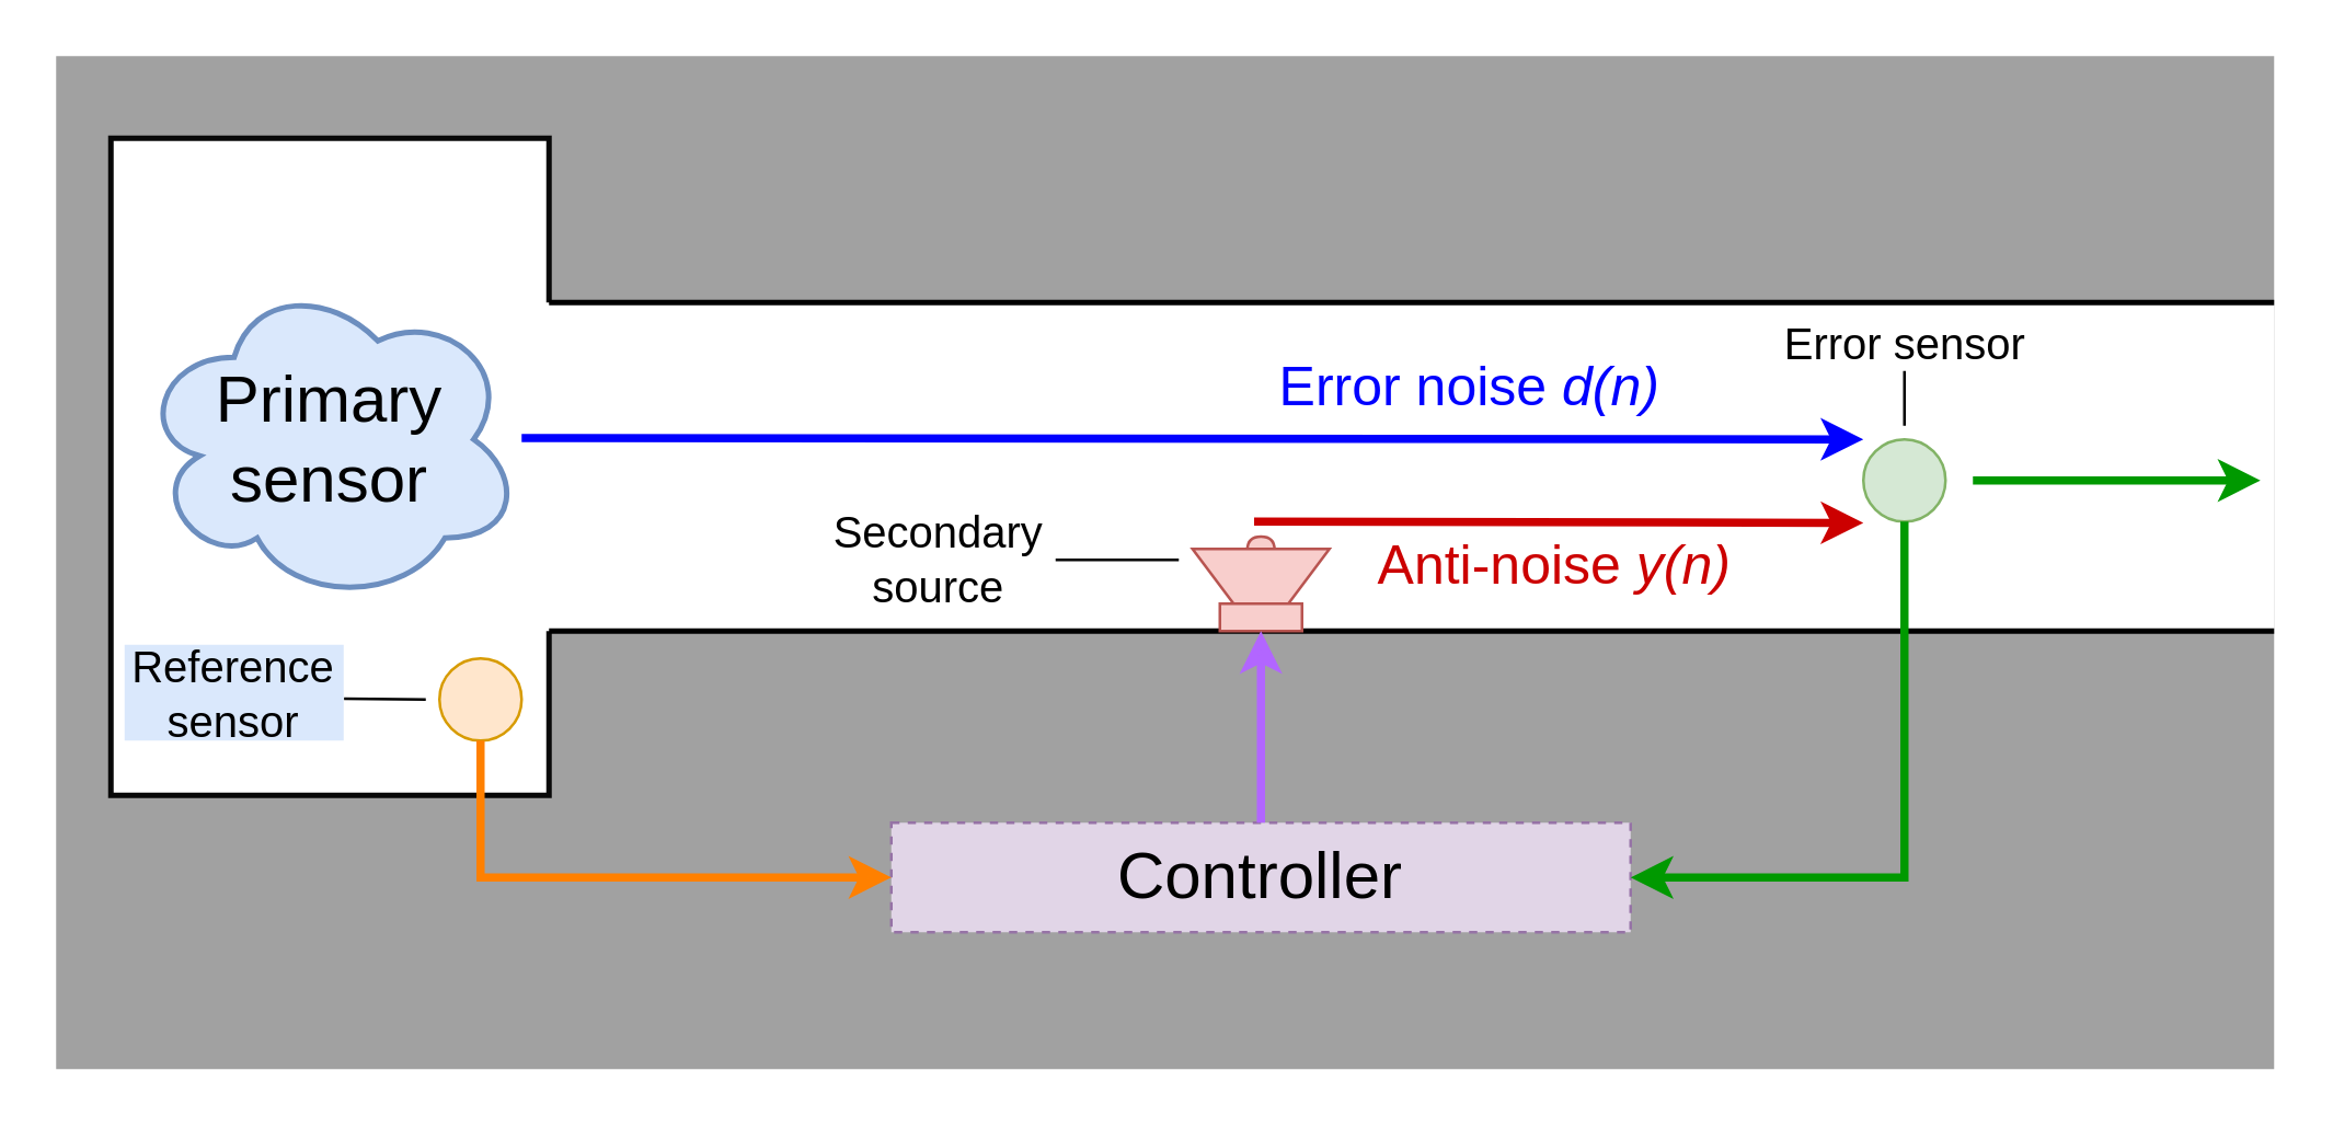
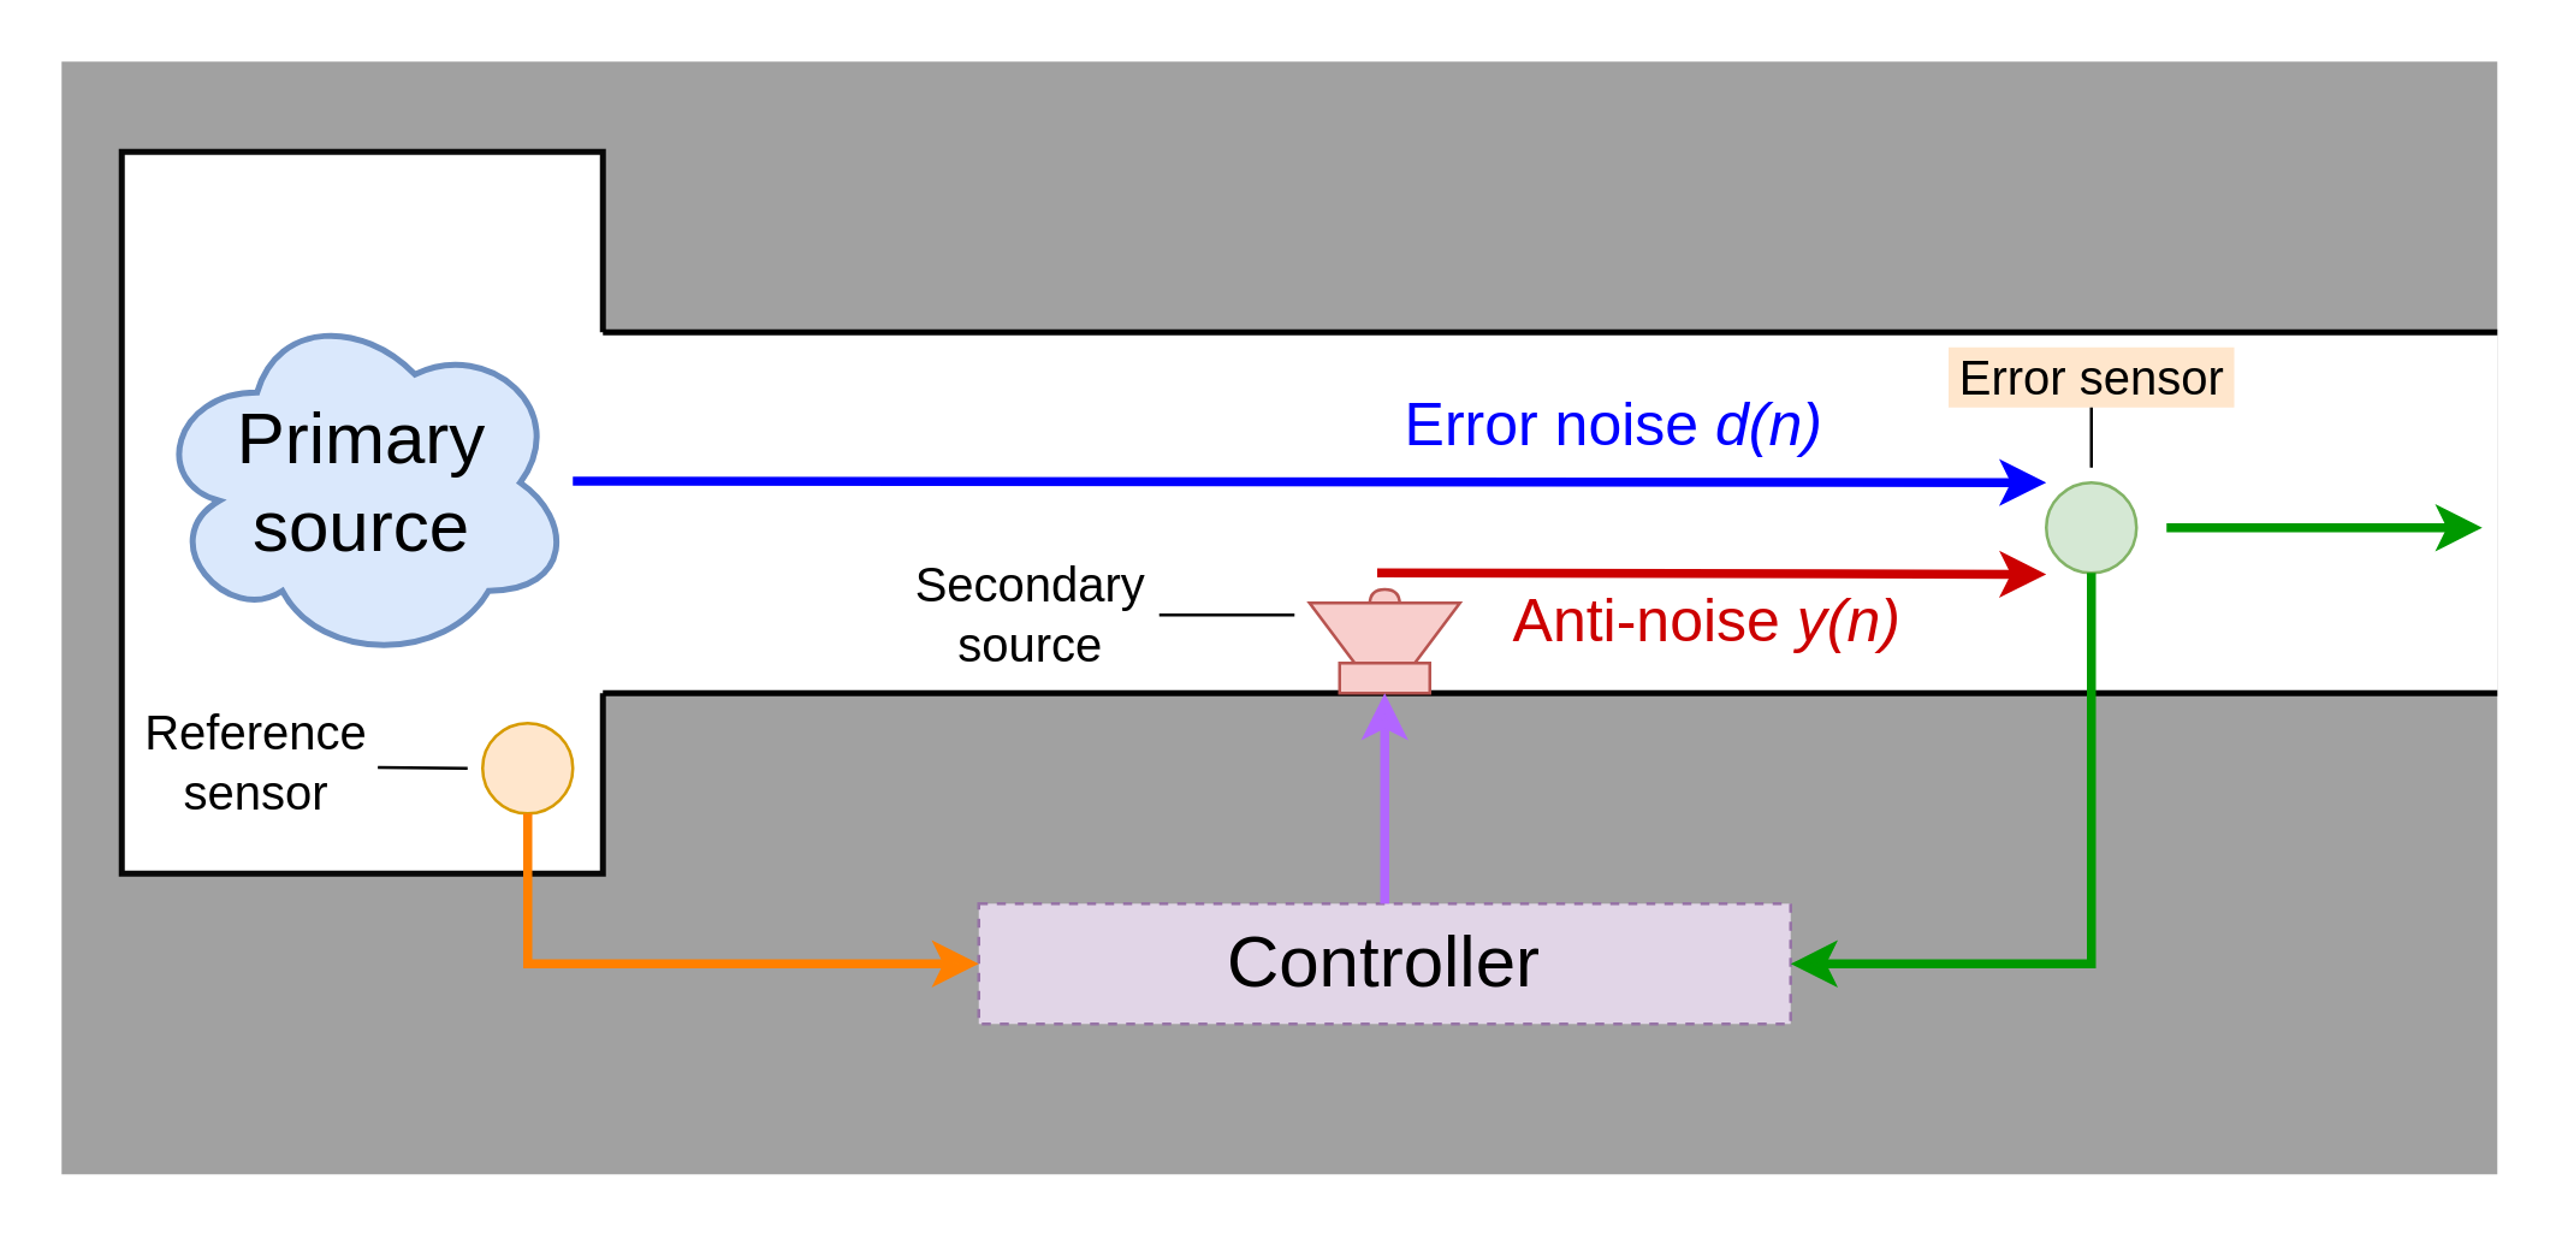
  <mxCell id="0" />
  <mxCell id="1" parent="0" />
  <mxCell id="2" value="" style="rounded=0;whiteSpace=wrap;html=1;strokeWidth=2;fillColor=#A1A1A1;strokeColor=none;" parent="1" vertex="1"><mxGeometry x="20" y="20" width="810" height="370" as="geometry" /></mxCell>
  <mxCell id="3" value="" style="rounded=0;whiteSpace=wrap;html=1;fillColor=#FFFFFF;strokeWidth=2;strokeColor=#080808;" parent="1" vertex="1"><mxGeometry x="40" y="50" width="160" height="240" as="geometry" /></mxCell>
  <mxCell id="4" value="" style="rounded=0;whiteSpace=wrap;html=1;strokeColor=none;fillColor=#FFFFFF;" parent="1" vertex="1"><mxGeometry x="190" y="110" width="640" height="120" as="geometry" /></mxCell>
  <mxCell id="5" value="" style="endArrow=none;html=1;rounded=0;strokeWidth=2;entryX=1;entryY=0;entryDx=0;entryDy=0;" parent="1" edge="1" target="4"><mxGeometry width="50" height="50" relative="1" as="geometry"><mxPoint x="200" y="110" as="sourcePoint" /><mxPoint x="760" y="110" as="targetPoint" /></mxGeometry></mxCell>
  <mxCell id="6" value="" style="endArrow=none;html=1;rounded=0;strokeWidth=2;entryX=1;entryY=1;entryDx=0;entryDy=0;" parent="1" edge="1" target="4"><mxGeometry width="50" height="50" relative="1" as="geometry"><mxPoint x="200" y="230" as="sourcePoint" /><mxPoint x="760" y="230" as="targetPoint" /></mxGeometry></mxCell>
- <mxCell id="7" value="&lt;font style=&quot;font-size: 24px;&quot;&gt;Primary sensor&lt;/font&gt;" style="ellipse;shape=cloud;whiteSpace=wrap;html=1;strokeColor=#6c8ebf;strokeWidth=2;fillColor=#dae8fc;" parent="1" vertex="1"><mxGeometry x="50" y="100" width="140" height="120" as="geometry" /></mxCell>
+ <mxCell id="7" value="&lt;font style=&quot;font-size: 24px;&quot;&gt;Primary source&lt;/font&gt;" style="ellipse;shape=cloud;whiteSpace=wrap;html=1;strokeColor=#6c8ebf;strokeWidth=2;fillColor=#dae8fc;" parent="1" vertex="1"><mxGeometry x="50" y="100" width="140" height="120" as="geometry" /></mxCell>
  <mxCell id="8" value="" style="ellipse;whiteSpace=wrap;html=1;aspect=fixed;strokeColor=#d79b00;strokeWidth=1;fontSize=24;fillColor=#ffe6cc;" parent="1" vertex="1"><mxGeometry x="160" y="240" width="30" height="30" as="geometry" /></mxCell>
  <mxCell id="9" value="" style="ellipse;whiteSpace=wrap;html=1;aspect=fixed;strokeColor=#82b366;strokeWidth=1;fontSize=24;fillColor=#d5e8d4;" parent="1" vertex="1"><mxGeometry x="680" y="160" width="30" height="30" as="geometry" /></mxCell>
  <mxCell id="10" value="" style="shape=or;whiteSpace=wrap;html=1;strokeColor=#b85450;strokeWidth=1;fontSize=24;fillColor=#f8cecc;rotation=-90;" parent="1" vertex="1"><mxGeometry x="457.5" y="193" width="5" height="10" as="geometry" /></mxCell>
  <mxCell id="11" value="" style="shape=trapezoid;perimeter=trapezoidPerimeter;whiteSpace=wrap;html=1;fixedSize=1;strokeColor=#b85450;strokeWidth=1;fontSize=24;fillColor=#f8cecc;rotation=-180;size=15;" parent="1" vertex="1"><mxGeometry x="435" y="200" width="50" height="20" as="geometry" /></mxCell>
  <mxCell id="12" value="" style="rounded=0;whiteSpace=wrap;html=1;strokeColor=#b85450;strokeWidth=1;fontSize=24;fillColor=#f8cecc;" parent="1" vertex="1"><mxGeometry x="445" y="220" width="30" height="10" as="geometry" /></mxCell>
  <mxCell id="13" value="Controller" style="rounded=0;whiteSpace=wrap;html=1;strokeColor=#9673a6;strokeWidth=1;fontSize=24;fillColor=#e1d5e7;dashed=1;" parent="1" vertex="1"><mxGeometry x="325" y="300" width="270" height="40" as="geometry" /></mxCell>
  <mxCell id="14" value="" style="endArrow=classic;html=1;rounded=0;strokeWidth=3;strokeColor=#0000FF;" edge="1" parent="1"><mxGeometry width="50" height="50" relative="1" as="geometry"><mxPoint x="190" y="159.5" as="sourcePoint" /><mxPoint x="680" y="160" as="targetPoint" /></mxGeometry></mxCell>
  <mxCell id="15" value="" style="endArrow=classic;html=1;rounded=0;strokeColor=#CC0000;strokeWidth=3;" edge="1" parent="1"><mxGeometry width="50" height="50" relative="1" as="geometry"><mxPoint x="457.5" y="190" as="sourcePoint" /><mxPoint x="680" y="190.5" as="targetPoint" /></mxGeometry></mxCell>
  <mxCell id="16" value="" style="endArrow=classic;html=1;rounded=0;entryX=0.5;entryY=1;entryDx=0;entryDy=0;exitX=0.5;exitY=0;exitDx=0;exitDy=0;strokeColor=#B266FF;strokeWidth=3;" edge="1" parent="1" source="13" target="12"><mxGeometry width="50" height="50" relative="1" as="geometry"><mxPoint x="455" y="290" as="sourcePoint" /><mxPoint x="505" y="240" as="targetPoint" /></mxGeometry></mxCell>
  <mxCell id="17" value="" style="endArrow=classic;html=1;rounded=0;entryX=0;entryY=0.5;entryDx=0;entryDy=0;strokeColor=#FF8000;strokeWidth=3;" edge="1" parent="1" target="13"><mxGeometry width="50" height="50" relative="1" as="geometry"><mxPoint x="175" y="270" as="sourcePoint" /><mxPoint x="320" y="445" as="targetPoint" /><Array as="points"><mxPoint x="175" y="320" /></Array></mxGeometry></mxCell>
  <mxCell id="18" value="" style="endArrow=classic;html=1;rounded=0;entryX=1;entryY=0.5;entryDx=0;entryDy=0;strokeWidth=3;strokeColor=#009900;" edge="1" parent="1" target="13"><mxGeometry width="50" height="50" relative="1" as="geometry"><mxPoint x="695" y="190" as="sourcePoint" /><mxPoint x="695" y="455" as="targetPoint" /><Array as="points"><mxPoint x="695" y="320" /></Array></mxGeometry></mxCell>
  <mxCell id="19" value="&lt;font style=&quot;font-size: 20px;&quot; color=&quot;#0000ff&quot;&gt;Error noise&lt;i&gt; d(n)&lt;/i&gt;&lt;/font&gt;" style="text;html=1;strokeColor=none;fillColor=none;align=center;verticalAlign=middle;whiteSpace=wrap;rounded=0;" vertex="1" parent="1"><mxGeometry x="414" y="125" width="245" height="30" as="geometry" /></mxCell>
  <mxCell id="20" value="&lt;font style=&quot;font-size: 20px;&quot; color=&quot;#cc0000&quot;&gt;Anti-noise &lt;i&gt;y(n)&lt;/i&gt;&lt;/font&gt;" style="text;html=1;strokeColor=none;fillColor=none;align=center;verticalAlign=middle;whiteSpace=wrap;rounded=0;" vertex="1" parent="1"><mxGeometry x="445" y="190" width="245" height="30" as="geometry" /></mxCell>
- <mxCell id="21" value="&lt;font style=&quot;font-size: 16px;&quot;&gt;Error sensor&lt;br&gt;&lt;/font&gt;" style="rounded=0;whiteSpace=wrap;html=1;strokeColor=none;" vertex="1" parent="1"><mxGeometry x="647.5" y="115" width="95" height="20" as="geometry" /></mxCell>
- <mxCell id="22" value="&lt;font style=&quot;font-size: 16px;&quot;&gt;Reference sensor&lt;br&gt;&lt;/font&gt;" style="rounded=0;whiteSpace=wrap;html=1;strokeColor=none;strokeWidth=1;fillColor=#dae8fc;" vertex="1" parent="1"><mxGeometry x="45" y="235" width="80" height="35" as="geometry" /></mxCell>
+ <mxCell id="21" value="&lt;font style=&quot;font-size: 16px;&quot;&gt;Error sensor&lt;br&gt;&lt;/font&gt;" style="rounded=0;whiteSpace=wrap;html=1;strokeColor=none;fillColor=#ffe6cc;" vertex="1" parent="1"><mxGeometry x="647.5" y="115" width="95" height="20" as="geometry" /></mxCell>
+ <mxCell id="22" value="&lt;font style=&quot;font-size: 16px;&quot;&gt;Reference sensor&lt;br&gt;&lt;/font&gt;" style="rounded=0;whiteSpace=wrap;html=1;strokeColor=none;strokeWidth=1;" vertex="1" parent="1"><mxGeometry x="45" y="235" width="80" height="35" as="geometry" /></mxCell>
  <mxCell id="23" value="&lt;font style=&quot;font-size: 16px;&quot;&gt;Secondary source&lt;font style=&quot;font-size: 16px;&quot;&gt;&lt;br&gt;&lt;/font&gt;&lt;/font&gt;" style="rounded=0;whiteSpace=wrap;html=1;strokeColor=none;" vertex="1" parent="1"><mxGeometry x="300" y="185" width="85" height="38" as="geometry" /></mxCell>
  <mxCell id="24" value="" style="endArrow=none;html=1;rounded=0;exitX=0.5;exitY=1;exitDx=0;exitDy=0;endFill=0;" edge="1" parent="1" source="21"><mxGeometry width="50" height="50" relative="1" as="geometry"><mxPoint x="650" y="85" as="sourcePoint" /><mxPoint x="695" y="155" as="targetPoint" /></mxGeometry></mxCell>
  <mxCell id="25" value="" style="endArrow=none;html=1;rounded=0;exitX=1.002;exitY=0.562;exitDx=0;exitDy=0;exitPerimeter=0;endFill=0;" edge="1" parent="1" source="22"><mxGeometry width="50" height="50" relative="1" as="geometry"><mxPoint x="140" y="255" as="sourcePoint" /><mxPoint x="155" y="255" as="targetPoint" /></mxGeometry></mxCell>
  <mxCell id="26" value="" style="endArrow=none;html=1;rounded=0;exitX=1;exitY=0.5;exitDx=0;exitDy=0;endFill=0;" edge="1" parent="1" source="23"><mxGeometry width="50" height="50" relative="1" as="geometry"><mxPoint x="350" y="265" as="sourcePoint" /><mxPoint x="430" y="204" as="targetPoint" /></mxGeometry></mxCell>
  <mxCell id="27" value="" style="endArrow=classic;html=1;rounded=0;strokeWidth=3;strokeColor=#009900;" edge="1" parent="1"><mxGeometry width="50" height="50" relative="1" as="geometry"><mxPoint x="720" y="175" as="sourcePoint" /><mxPoint x="825" y="175" as="targetPoint" /></mxGeometry></mxCell>
